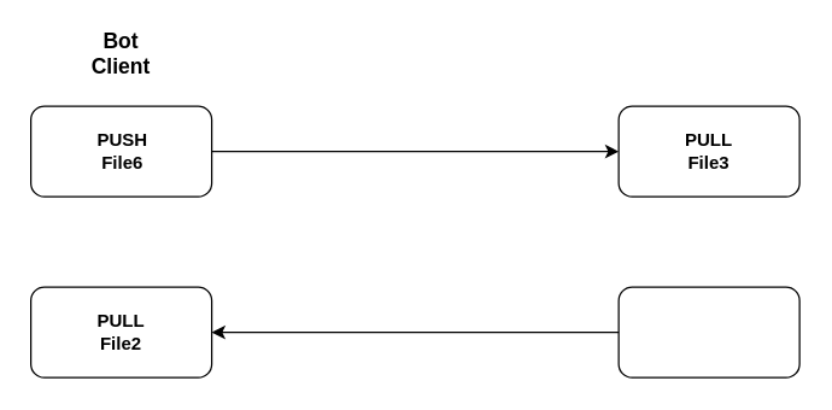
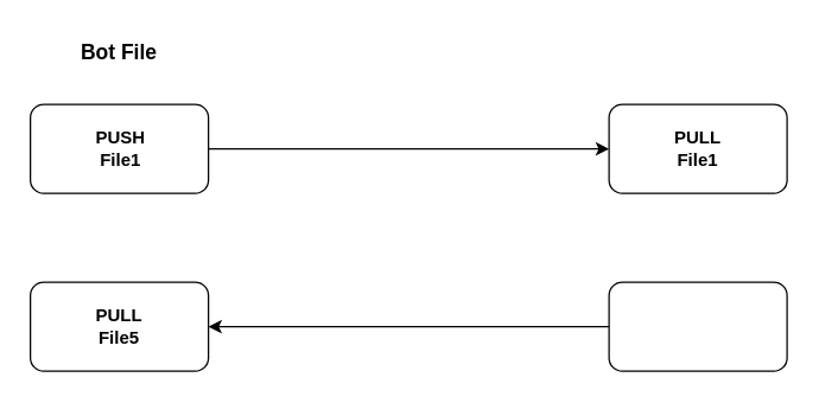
  <mxCell id="0" />
  <mxCell id="1" parent="0" />
  <mxCell id="2" value="" style="rounded=1;whiteSpace=wrap;html=1;" parent="1" vertex="1"><mxGeometry x="20" y="70" width="120" height="60" as="geometry" /></mxCell>
  <mxCell id="3" value="" style="rounded=1;whiteSpace=wrap;html=1;" parent="1" vertex="1"><mxGeometry x="410" y="70" width="120" height="60" as="geometry" /></mxCell>
  <mxCell id="4" value="" style="rounded=1;whiteSpace=wrap;html=1;" parent="1" vertex="1"><mxGeometry x="20" y="190" width="120" height="60" as="geometry" /></mxCell>
  <mxCell id="5" value="" style="rounded=1;whiteSpace=wrap;html=1;" parent="1" vertex="1"><mxGeometry x="410" y="190" width="120" height="60" as="geometry" /></mxCell>
- <mxCell id="6" value="&lt;font style=&quot;font-size: 14px&quot;&gt;&lt;b&gt;Bot Client&lt;/b&gt;&lt;/font&gt;" style="text;html=1;strokeColor=none;fillColor=none;align=center;verticalAlign=middle;whiteSpace=wrap;rounded=0;" parent="1" vertex="1"><mxGeometry x="50" y="20" width="60" height="30" as="geometry" /></mxCell>
+ <mxCell id="6" value="&lt;font style=&quot;font-size: 14px&quot;&gt;&lt;b&gt;Bot File&lt;/b&gt;&lt;/font&gt;" style="text;html=1;strokeColor=none;fillColor=none;align=center;verticalAlign=middle;whiteSpace=wrap;rounded=0;" parent="1" vertex="1"><mxGeometry x="50" y="20" width="60" height="30" as="geometry" /></mxCell>
  <mxCell id="7" value="" style="endArrow=classic;html=1;rounded=0;exitX=1;exitY=0.5;exitDx=0;exitDy=0;entryX=0;entryY=0.5;entryDx=0;entryDy=0;" parent="1" source="2" target="3" edge="1"><mxGeometry width="50" height="50" relative="1" as="geometry"><mxPoint x="250" y="180" as="sourcePoint" /><mxPoint x="300" y="130" as="targetPoint" /></mxGeometry></mxCell>
  <mxCell id="8" value="" style="endArrow=classic;html=1;rounded=0;exitX=0;exitY=0.5;exitDx=0;exitDy=0;entryX=1;entryY=0.5;entryDx=0;entryDy=0;" parent="1" source="5" target="4" edge="1"><mxGeometry width="50" height="50" relative="1" as="geometry"><mxPoint x="250" y="180" as="sourcePoint" /><mxPoint x="300" y="130" as="targetPoint" /></mxGeometry></mxCell>
- <mxCell id="9" value="&lt;b&gt;PUSH File6&lt;/b&gt;" style="text;html=1;strokeColor=none;fillColor=none;align=center;verticalAlign=middle;whiteSpace=wrap;rounded=0;" parent="1" vertex="1"><mxGeometry x="51" y="85" width="60" height="30" as="geometry" /></mxCell>
- <mxCell id="10" value="&lt;b&gt;PULL File3&lt;/b&gt;" style="text;html=1;strokeColor=none;fillColor=none;align=center;verticalAlign=middle;whiteSpace=wrap;rounded=0;" parent="1" vertex="1"><mxGeometry x="440" y="85" width="60" height="30" as="geometry" /></mxCell>
- <mxCell id="11" value="&lt;b&gt;PULL File2&lt;/b&gt;" style="text;html=1;strokeColor=none;fillColor=none;align=center;verticalAlign=middle;whiteSpace=wrap;rounded=0;" parent="1" vertex="1"><mxGeometry x="50" y="205" width="60" height="30" as="geometry" /></mxCell>
+ <mxCell id="9" value="&lt;b&gt;PUSH File1&lt;/b&gt;" style="text;html=1;strokeColor=none;fillColor=none;align=center;verticalAlign=middle;whiteSpace=wrap;rounded=0;" parent="1" vertex="1"><mxGeometry x="51" y="85" width="60" height="30" as="geometry" /></mxCell>
+ <mxCell id="10" value="&lt;b&gt;PULL File1&lt;/b&gt;" style="text;html=1;strokeColor=none;fillColor=none;align=center;verticalAlign=middle;whiteSpace=wrap;rounded=0;" parent="1" vertex="1"><mxGeometry x="440" y="85" width="60" height="30" as="geometry" /></mxCell>
+ <mxCell id="11" value="&lt;b&gt;PULL File5&lt;/b&gt;" style="text;html=1;strokeColor=none;fillColor=none;align=center;verticalAlign=middle;whiteSpace=wrap;rounded=0;" parent="1" vertex="1"><mxGeometry x="50" y="205" width="60" height="30" as="geometry" /></mxCell>
